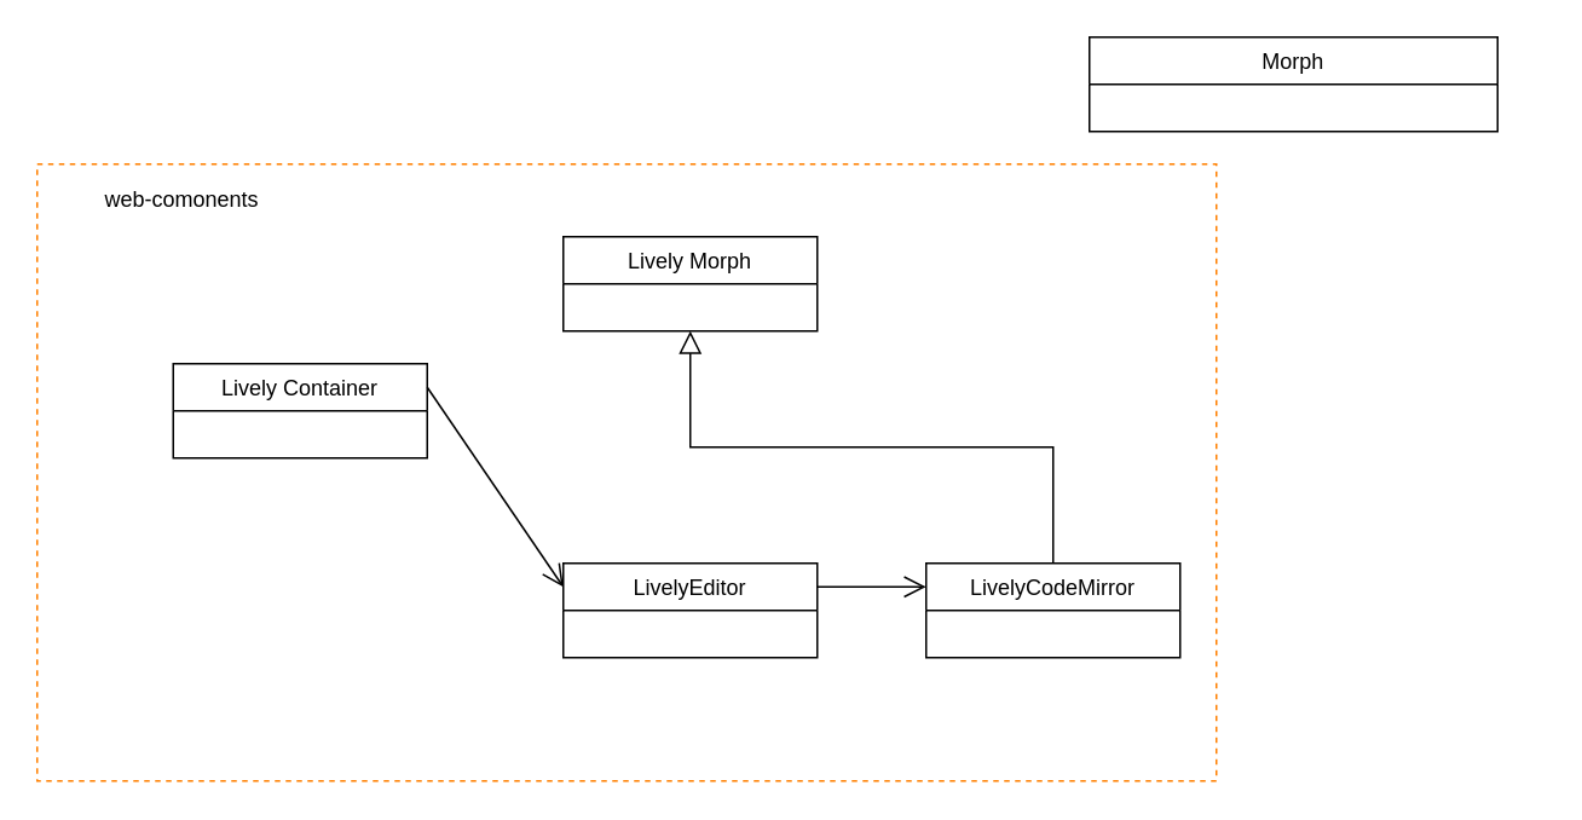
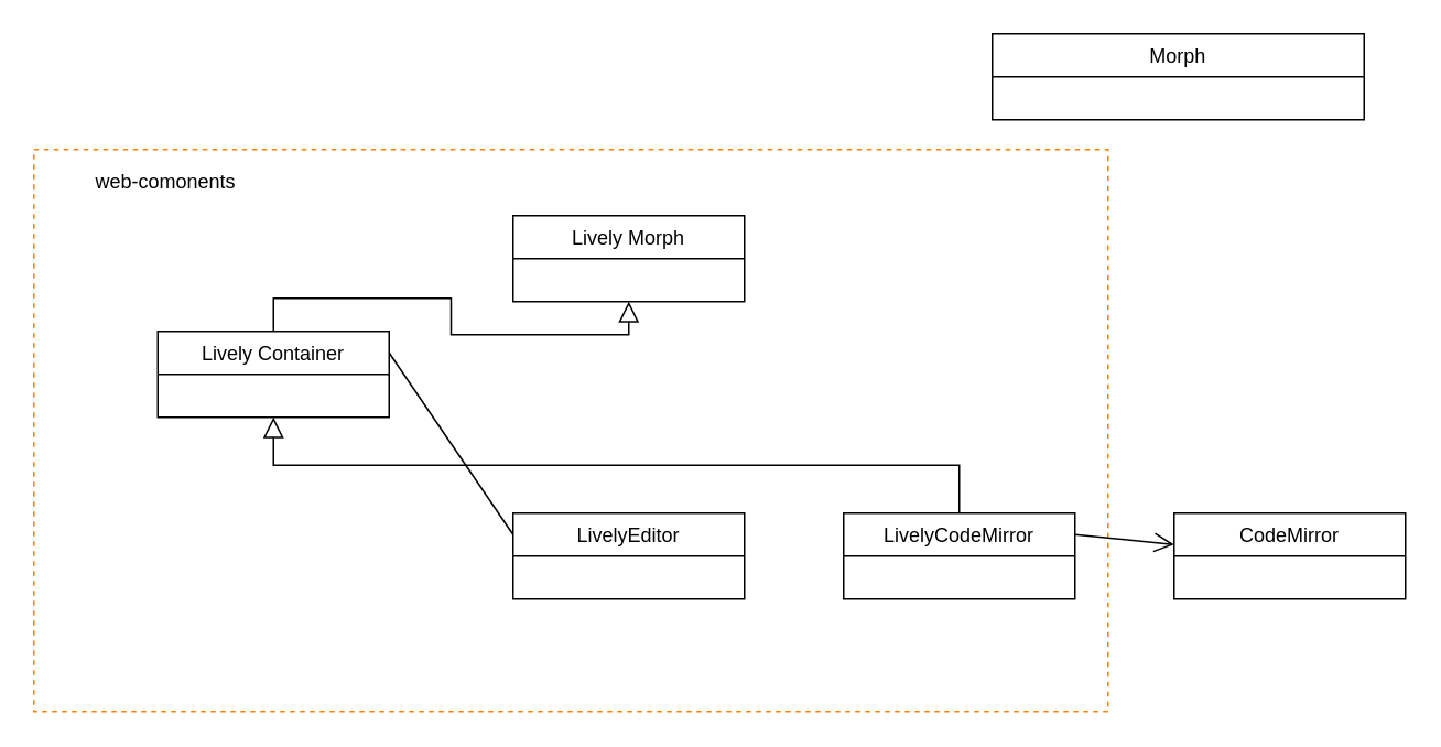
  <mxCell id="0" />
  <mxCell id="1" parent="0" />
  <mxCell id="2" value="" style="rounded=0;whiteSpace=wrap;html=1;fillColor=none;dashed=1;strokeColor=#FF8000;" vertex="1" parent="1"><mxGeometry x="20" y="90" width="650" height="340" as="geometry" /></mxCell>
+ <mxCell id="3" style="edgeStyle=orthogonalEdgeStyle;rounded=0;orthogonalLoop=1;jettySize=auto;html=1;entryX=0.5;entryY=1;entryDx=0;entryDy=0;exitX=0.5;exitY=0;exitDx=0;exitDy=0;endArrow=block;endFill=0;strokeWidth=1;endSize=10;" edge="1" parent="1" source="4" target="9"><mxGeometry relative="1" as="geometry"><mxPoint x="360" y="130" as="targetPoint" /></mxGeometry></mxCell>
  <mxCell id="4" value="Lively Container" style="swimlane;fontStyle=0;childLayout=stackLayout;horizontal=1;startSize=26;fillColor=none;horizontalStack=0;resizeParent=1;resizeParentMax=0;resizeLast=0;collapsible=1;marginBottom=0;" vertex="1" parent="1"><mxGeometry x="95" y="200" width="140" height="52" as="geometry" /></mxCell>
  <mxCell id="5" value="LivelyEditor" style="swimlane;fontStyle=0;childLayout=stackLayout;horizontal=1;startSize=26;fillColor=none;horizontalStack=0;resizeParent=1;resizeParentMax=0;resizeLast=0;collapsible=1;marginBottom=0;" vertex="1" parent="1"><mxGeometry x="310" y="310" width="140" height="52" as="geometry" /></mxCell>
- <mxCell id="6" style="edgeStyle=orthogonalEdgeStyle;rounded=0;orthogonalLoop=1;jettySize=auto;html=1;exitX=0.5;exitY=0;exitDx=0;exitDy=0;entryX=0.5;entryY=1;entryDx=0;entryDy=0;endArrow=block;endFill=0;strokeWidth=1;endSize=10;" edge="1" parent="1" source="7" target="9"><mxGeometry relative="1" as="geometry" /></mxCell>
+ <mxCell id="6" style="edgeStyle=orthogonalEdgeStyle;rounded=0;orthogonalLoop=1;jettySize=auto;html=1;exitX=0.5;exitY=0;exitDx=0;exitDy=0;endArrow=block;endFill=0;strokeWidth=1;endSize=10;" edge="1" parent="1" source="7" target="4"><mxGeometry relative="1" as="geometry" /></mxCell>
  <mxCell id="7" value="LivelyCodeMirror" style="swimlane;fontStyle=0;childLayout=stackLayout;horizontal=1;startSize=26;fillColor=none;horizontalStack=0;resizeParent=1;resizeParentMax=0;resizeLast=0;collapsible=1;marginBottom=0;" vertex="1" parent="1"><mxGeometry x="510" y="310" width="140" height="52" as="geometry" /></mxCell>
+ <mxCell id="8" value="CodeMirror" style="swimlane;fontStyle=0;childLayout=stackLayout;horizontal=1;startSize=26;fillColor=none;horizontalStack=0;resizeParent=1;resizeParentMax=0;resizeLast=0;collapsible=1;marginBottom=0;" vertex="1" parent="1"><mxGeometry x="710" y="310" width="140" height="52" as="geometry" /></mxCell>
  <mxCell id="9" value="Lively Morph" style="swimlane;fontStyle=0;childLayout=stackLayout;horizontal=1;startSize=26;fillColor=none;horizontalStack=0;resizeParent=1;resizeParentMax=0;resizeLast=0;collapsible=1;marginBottom=0;" vertex="1" parent="1"><mxGeometry x="310" y="130" width="140" height="52" as="geometry" /></mxCell>
  <mxCell id="10" value="Morph" style="swimlane;fontStyle=0;childLayout=stackLayout;horizontal=1;startSize=26;fillColor=none;horizontalStack=0;resizeParent=1;resizeParentMax=0;resizeLast=0;collapsible=1;marginBottom=0;" vertex="1" parent="1"><mxGeometry x="600" y="20" width="225" height="52" as="geometry" /></mxCell>
  <mxCell id="11" value="web-comonents" style="text;html=1;strokeColor=none;fillColor=none;align=center;verticalAlign=middle;whiteSpace=wrap;rounded=0;dashed=1;" vertex="1" parent="1"><mxGeometry x="40" y="100" width="120" height="20" as="geometry" /></mxCell>
- <mxCell id="12" value="" style="endArrow=open;html=1;entryX=0;entryY=0.25;entryDx=0;entryDy=0;exitX=1;exitY=0.25;exitDx=0;exitDy=0;endFill=0;endSize=10;" edge="1" parent="1" source="4" target="5"><mxGeometry width="50" height="50" relative="1" as="geometry"><mxPoint x="20" y="500" as="sourcePoint" /><mxPoint x="240" y="480" as="targetPoint" /></mxGeometry></mxCell>
- <mxCell id="13" value="" style="endArrow=open;html=1;entryX=0;entryY=0.25;entryDx=0;entryDy=0;exitX=1;exitY=0.25;exitDx=0;exitDy=0;endFill=0;endSize=10;" edge="1" parent="1" source="5" target="7"><mxGeometry width="50" height="50" relative="1" as="geometry"><mxPoint x="260" y="333" as="sourcePoint" /><mxPoint x="320" y="333" as="targetPoint" /></mxGeometry></mxCell>
+ <mxCell id="12" value="" style="endArrow=none;html=1;entryX=0;entryY=0.25;entryDx=0;entryDy=0;exitX=1;exitY=0.25;exitDx=0;exitDy=0;endFill=0;endSize=10;" edge="1" parent="1" source="4" target="5"><mxGeometry width="50" height="50" relative="1" as="geometry"><mxPoint x="20" y="500" as="sourcePoint" /><mxPoint x="240" y="480" as="targetPoint" /></mxGeometry></mxCell>
+ <mxCell id="14" value="" style="endArrow=open;html=1;exitX=1;exitY=0.25;exitDx=0;exitDy=0;endFill=0;endSize=10;" edge="1" parent="1" source="7" target="8"><mxGeometry width="50" height="50" relative="1" as="geometry"><mxPoint x="460" y="333" as="sourcePoint" /><mxPoint x="520" y="333" as="targetPoint" /></mxGeometry></mxCell>
